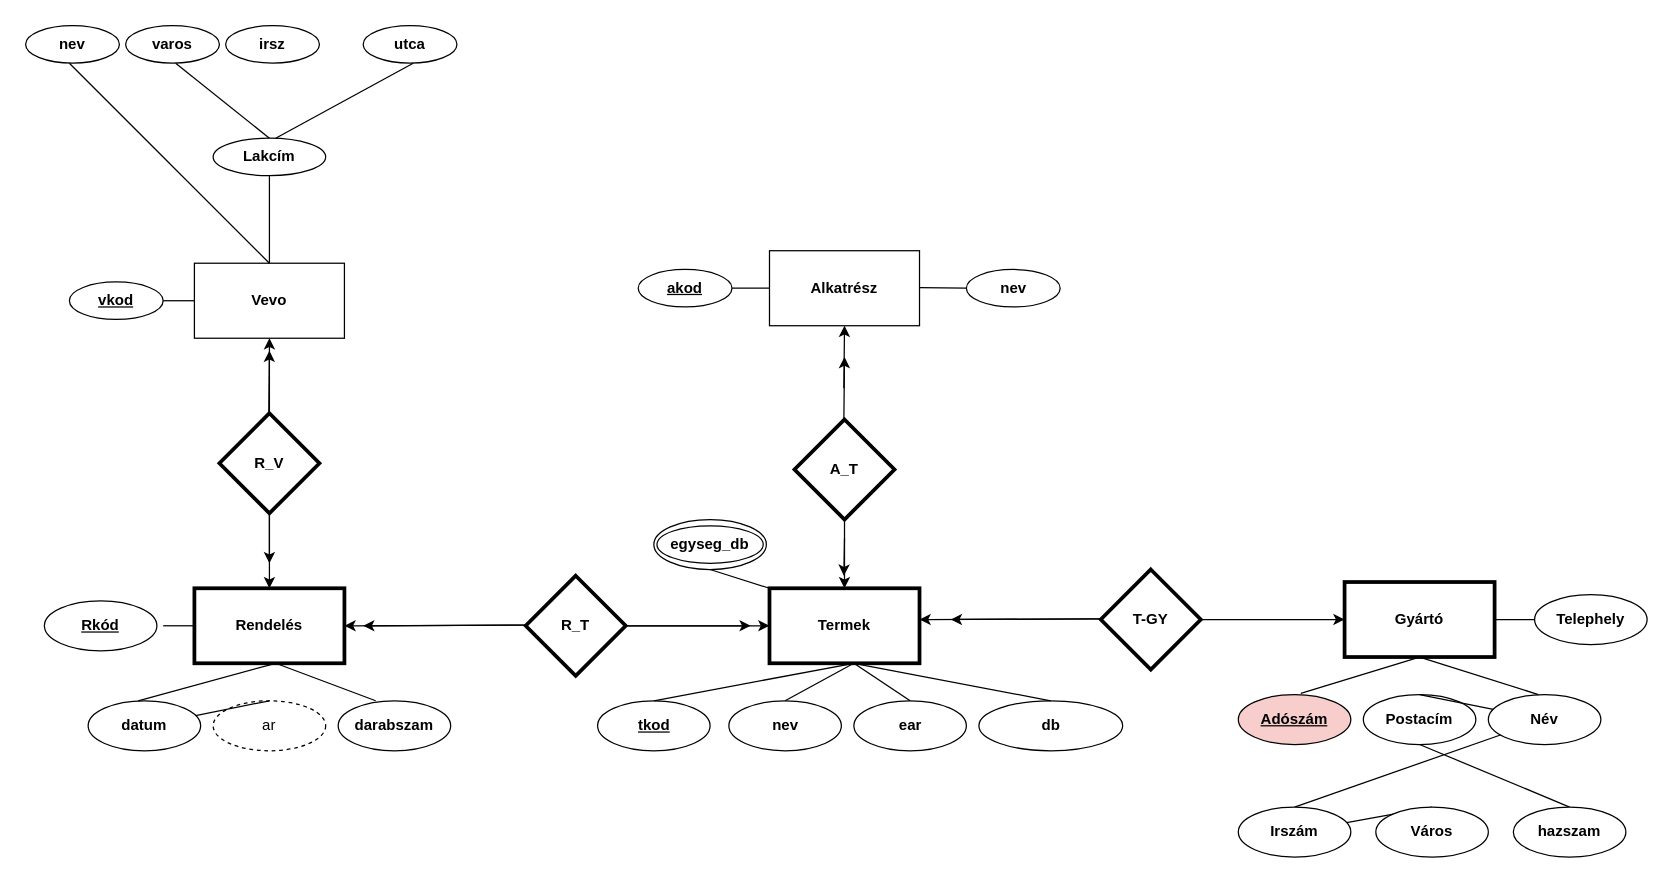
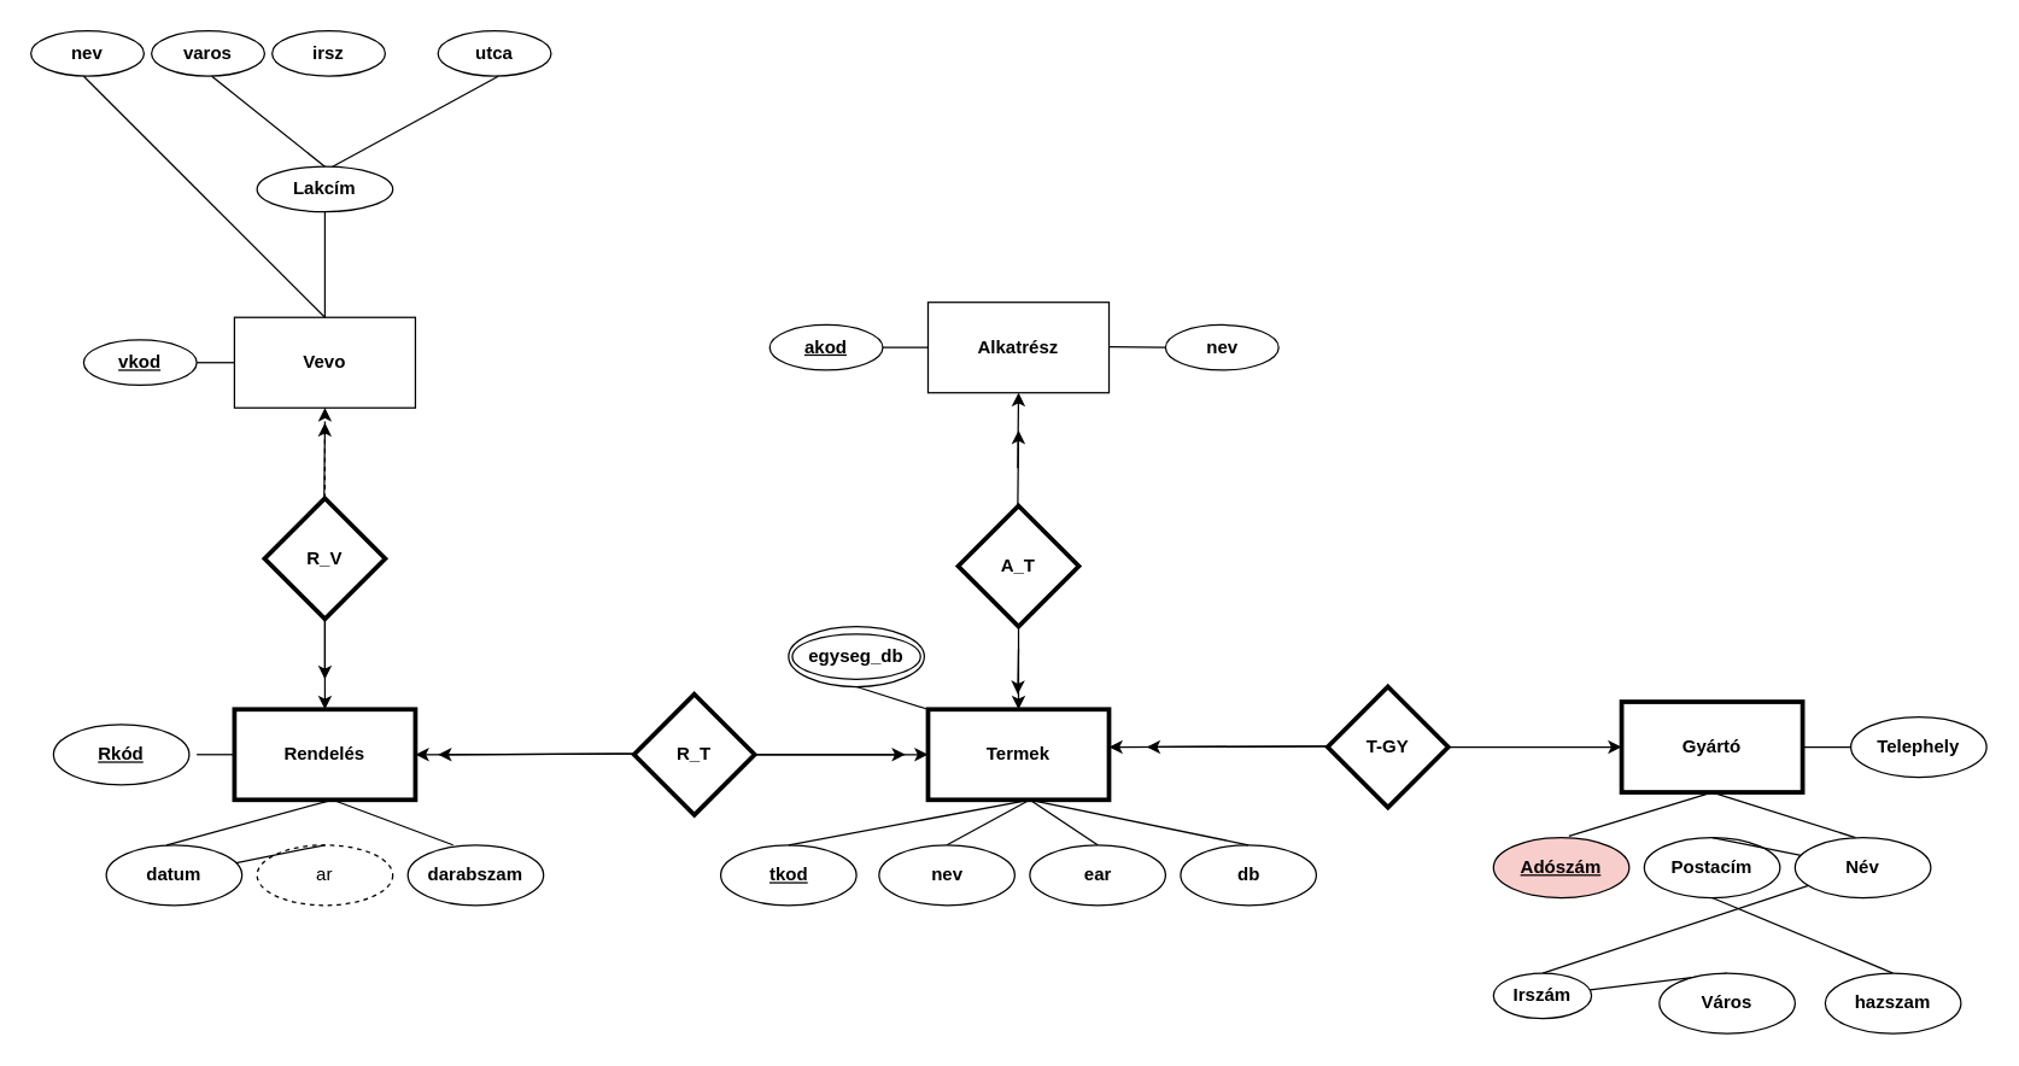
  <mxCell id="0" />
  <mxCell id="1" parent="0" />
  <mxCell id="2" value="&lt;b&gt;Rendelés&lt;/b&gt;" style="rounded=0;whiteSpace=wrap;strokeWidth=3;html=1;" parent="1" vertex="1"><mxGeometry x="155" y="470" width="120" height="60" as="geometry" /></mxCell>
  <mxCell id="3" value="&lt;b&gt;Termek&lt;/b&gt;" style="rounded=0;whiteSpace=wrap;strokeWidth=3;html=1;" parent="1" vertex="1"><mxGeometry x="615" y="470" width="120" height="60" as="geometry" /></mxCell>
  <mxCell id="4" value="&lt;b style=&quot;&quot;&gt;datum&lt;/b&gt;" style="ellipse;whiteSpace=wrap;html=1;" parent="1" vertex="1"><mxGeometry x="70" y="560" width="90" height="40" as="geometry" /></mxCell>
  <mxCell id="5" value="ar" style="ellipse;whiteSpace=wrap;html=1;dashed=1;" parent="1" vertex="1"><mxGeometry x="170" y="560" width="90" height="40" as="geometry" /></mxCell>
  <mxCell id="6" value="&lt;b&gt;darabszam&lt;/b&gt;" style="ellipse;whiteSpace=wrap;html=1;" parent="1" vertex="1"><mxGeometry x="270" y="560" width="90" height="40" as="geometry" /></mxCell>
  <mxCell id="7" value="" style="endArrow=none;html=1;rounded=0;" parent="1" edge="1"><mxGeometry width="50" height="50" relative="1" as="geometry"><mxPoint x="110" y="560" as="sourcePoint" /><mxPoint x="220" y="530" as="targetPoint" /></mxGeometry></mxCell>
  <mxCell id="8" value="" style="endArrow=none;html=1;rounded=0;exitX=0.5;exitY=0;exitDx=0;exitDy=0;" parent="1" edge="1"><mxGeometry width="50" height="50" relative="1" as="geometry"><mxPoint x="300" y="560" as="sourcePoint" /><mxPoint x="220" y="530" as="targetPoint" /></mxGeometry></mxCell>
  <mxCell id="9" value="" style="endArrow=none;html=1;rounded=0;exitX=0.5;exitY=0;exitDx=0;exitDy=0;" parent="1" source="5" target="4" edge="1"><mxGeometry width="50" height="50" relative="1" as="geometry"><mxPoint x="192.5" y="560" as="sourcePoint" /><mxPoint x="237.5" y="520" as="targetPoint" /></mxGeometry></mxCell>
  <mxCell id="10" value="" style="endArrow=classic;html=1;rounded=0;entryX=0;entryY=0.5;entryDx=0;entryDy=0;" parent="1" target="3" edge="1"><mxGeometry width="50" height="50" relative="1" as="geometry"><mxPoint x="500" y="500" as="sourcePoint" /><mxPoint x="550" y="450" as="targetPoint" /></mxGeometry></mxCell>
  <mxCell id="11" value="" style="endArrow=classic;html=1;rounded=0;" parent="1" edge="1"><mxGeometry width="50" height="50" relative="1" as="geometry"><mxPoint x="420" y="499.5" as="sourcePoint" /><mxPoint x="290" y="500" as="targetPoint" /></mxGeometry></mxCell>
  <mxCell id="12" value="" style="endArrow=classic;html=1;rounded=0;entryX=1;entryY=0.5;entryDx=0;entryDy=0;" parent="1" target="2" edge="1"><mxGeometry width="50" height="50" relative="1" as="geometry"><mxPoint x="420" y="499.5" as="sourcePoint" /><mxPoint x="280" y="490" as="targetPoint" /></mxGeometry></mxCell>
  <mxCell id="13" value="&lt;b&gt;R_T&lt;/b&gt;" style="shape=rhombus;whiteSpace=wrap;html=1;strokeWidth=3;" parent="1" vertex="1"><mxGeometry x="420" y="460" width="80" height="80" as="geometry" /></mxCell>
  <mxCell id="14" value="&lt;u&gt;&lt;b&gt;Rkód&lt;/b&gt;&lt;/u&gt;" style="ellipse;whiteSpace=wrap;html=1;" parent="1" vertex="1"><mxGeometry x="35" y="480" width="90" height="40" as="geometry" /></mxCell>
  <mxCell id="15" value="&lt;b&gt;R_V&lt;/b&gt;" style="shape=rhombus;whiteSpace=wrap;html=1;strokeWidth=3;" parent="1" vertex="1"><mxGeometry x="175" y="330" width="80" height="80" as="geometry" /></mxCell>
  <mxCell id="16" value="" style="endArrow=classic;html=1;rounded=0;exitX=0.5;exitY=1;exitDx=0;exitDy=0;entryX=0.5;entryY=0;entryDx=0;entryDy=0;" parent="1" source="15" target="2" edge="1"><mxGeometry width="50" height="50" relative="1" as="geometry"><mxPoint x="214.5" y="375" as="sourcePoint" /><mxPoint x="210" y="460" as="targetPoint" /></mxGeometry></mxCell>
  <mxCell id="17" value="" style="endArrow=classic;html=1;rounded=0;exitX=0.5;exitY=1;exitDx=0;exitDy=0;" parent="1" source="15" edge="1"><mxGeometry width="50" height="50" relative="1" as="geometry"><mxPoint x="215" y="420" as="sourcePoint" /><mxPoint x="215" y="450" as="targetPoint" /></mxGeometry></mxCell>
  <mxCell id="18" value="" style="endArrow=none;html=1;rounded=0;entryX=0;entryY=0.5;entryDx=0;entryDy=0;" parent="1" target="2" edge="1"><mxGeometry width="50" height="50" relative="1" as="geometry"><mxPoint x="130" y="500" as="sourcePoint" /><mxPoint x="180" y="450" as="targetPoint" /></mxGeometry></mxCell>
  <mxCell id="19" value="&lt;b&gt;Vevo&lt;/b&gt;" style="rounded=0;whiteSpace=wrap;html=1;" parent="1" vertex="1"><mxGeometry x="155" y="210" width="120" height="60" as="geometry" /></mxCell>
  <mxCell id="20" value="&lt;u&gt;&lt;b&gt;vkod&lt;/b&gt;&lt;/u&gt;" style="ellipse;whiteSpace=wrap;html=1;" parent="1" vertex="1"><mxGeometry x="55" y="225" width="75" height="30" as="geometry" /></mxCell>
  <mxCell id="21" value="" style="endArrow=none;html=1;rounded=0;entryX=0;entryY=0.5;entryDx=0;entryDy=0;" parent="1" target="19" edge="1"><mxGeometry width="50" height="50" relative="1" as="geometry"><mxPoint x="130" y="240" as="sourcePoint" /><mxPoint x="180" y="190" as="targetPoint" /></mxGeometry></mxCell>
- <mxCell id="22" value="" style="endArrow=classic;html=1;rounded=0;entryX=0.5;entryY=1;entryDx=0;entryDy=0;exitX=0.5;exitY=0;exitDx=0;exitDy=0;" parent="1" source="15" target="19" edge="1"><mxGeometry width="50" height="50" relative="1" as="geometry"><mxPoint x="210" y="330" as="sourcePoint" /><mxPoint x="260" as="targetPoint" y="280" /></mxGeometry></mxCell>
+ <mxCell id="22" value="" style="endArrow=classic;html=1;rounded=0;entryX=0.5;entryY=1;entryDx=0;entryDy=0;exitX=0.5;exitY=0;exitDx=0;exitDy=0;dashed=1;" parent="1" source="15" target="19" edge="1"><mxGeometry width="50" height="50" relative="1" as="geometry"><mxPoint x="210" y="330" as="sourcePoint" /><mxPoint x="260" as="targetPoint" y="280" /></mxGeometry></mxCell>
  <mxCell id="23" value="" style="endArrow=classic;html=1;rounded=0;exitX=0.5;exitY=0;exitDx=0;exitDy=0;" parent="1" edge="1"><mxGeometry width="50" height="50" relative="1" as="geometry"><mxPoint x="214.5" y="330" as="sourcePoint" /><mxPoint x="215" as="targetPoint" y="280" /></mxGeometry></mxCell>
  <mxCell id="24" value="&lt;b style=&quot;&quot;&gt;varos&lt;/b&gt;" style="ellipse;whiteSpace=wrap;html=1;" parent="1" vertex="1"><mxGeometry x="100" y="20" width="75" height="30" as="geometry" /></mxCell>
  <mxCell id="25" value="&lt;b style=&quot;&quot;&gt;Lakcím&lt;/b&gt;" style="ellipse;whiteSpace=wrap;html=1;" parent="1" vertex="1"><mxGeometry x="170" y="110" width="90" height="30" as="geometry" /></mxCell>
  <mxCell id="26" value="&lt;b style=&quot;&quot;&gt;utca&lt;/b&gt;" style="ellipse;whiteSpace=wrap;html=1;" parent="1" vertex="1"><mxGeometry x="290" y="20" width="75" height="30" as="geometry" /></mxCell>
  <mxCell id="27" value="&lt;b style=&quot;&quot;&gt;irsz&lt;/b&gt;" style="ellipse;whiteSpace=wrap;html=1;" parent="1" vertex="1"><mxGeometry x="180" y="20" width="75" height="30" as="geometry" /></mxCell>
  <mxCell id="28" value="&lt;b&gt;nev&lt;/b&gt;" style="ellipse;whiteSpace=wrap;html=1;" parent="1" vertex="1"><mxGeometry x="20" y="20" width="75" height="30" as="geometry" /></mxCell>
  <mxCell id="29" value="" style="endArrow=none;html=1;rounded=0;entryX=0.5;entryY=1;entryDx=0;entryDy=0;exitX=0.5;exitY=0;exitDx=0;exitDy=0;" parent="1" source="25" edge="1"><mxGeometry width="50" height="50" relative="1" as="geometry"><mxPoint x="152.5" y="110" as="sourcePoint" /><mxPoint x="140" y="50" as="targetPoint" /></mxGeometry></mxCell>
  <mxCell id="30" value="" style="endArrow=none;html=1;rounded=0;" parent="1" edge="1"><mxGeometry width="50" height="50" relative="1" as="geometry"><mxPoint x="220" y="110" as="sourcePoint" /><mxPoint x="330" y="50" as="targetPoint" /></mxGeometry></mxCell>
  <mxCell id="31" value="" style="endArrow=none;html=1;rounded=0;entryX=0.5;entryY=1;entryDx=0;entryDy=0;exitX=0.5;exitY=0;exitDx=0;exitDy=0;" parent="1" source="19" target="25" edge="1"><mxGeometry width="50" height="50" relative="1" as="geometry"><mxPoint x="210" y="210" as="sourcePoint" /><mxPoint x="260" y="160" as="targetPoint" /></mxGeometry></mxCell>
  <mxCell id="32" value="" style="endArrow=none;html=1;rounded=0;entryX=0.5;entryY=1;entryDx=0;entryDy=0;exitX=0.5;exitY=0;exitDx=0;exitDy=0;" parent="1" source="19" edge="1"><mxGeometry width="50" height="50" relative="1" as="geometry"><mxPoint x="210" y="200" as="sourcePoint" /><mxPoint x="55" y="50" as="targetPoint" /></mxGeometry></mxCell>
  <mxCell id="33" value="" style="endArrow=classic;html=1;rounded=0;" parent="1" edge="1"><mxGeometry width="50" height="50" relative="1" as="geometry"><mxPoint x="500" y="500" as="sourcePoint" /><mxPoint x="600" y="500" as="targetPoint" /></mxGeometry></mxCell>
  <mxCell id="34" value="&lt;b style=&quot;&quot;&gt;&lt;u&gt;tkod&lt;/u&gt;&lt;/b&gt;" style="ellipse;whiteSpace=wrap;html=1;" parent="1" vertex="1"><mxGeometry x="477.5" y="560" width="90" height="40" as="geometry" /></mxCell>
  <mxCell id="35" value="&lt;b&gt;nev&lt;/b&gt;" style="ellipse;whiteSpace=wrap;html=1;" parent="1" vertex="1"><mxGeometry x="582.5" y="560" width="90" height="40" as="geometry" /></mxCell>
  <mxCell id="36" value="&lt;b&gt;ear&lt;/b&gt;" style="ellipse;whiteSpace=wrap;html=1;" parent="1" vertex="1"><mxGeometry x="682.5" y="560" width="90" height="40" as="geometry" /></mxCell>
- <mxCell id="37" value="&lt;b&gt;db&lt;/b&gt;" style="ellipse;whiteSpace=wrap;html=1;" parent="1" vertex="1"><mxGeometry x="782.5" y="560" width="115" height="40" as="geometry" /></mxCell>
+ <mxCell id="37" value="&lt;b&gt;db&lt;/b&gt;" style="ellipse;whiteSpace=wrap;html=1;" parent="1" vertex="1"><mxGeometry x="782.5" y="560" width="90" height="40" as="geometry" /></mxCell>
  <mxCell id="38" value="" style="endArrow=none;html=1;rounded=0;exitX=0.5;exitY=0;exitDx=0;exitDy=0;" parent="1" source="37" edge="1"><mxGeometry width="50" height="50" relative="1" as="geometry"><mxPoint x="762.5" y="560" as="sourcePoint" /><mxPoint x="682.5" y="530" as="targetPoint" /></mxGeometry></mxCell>
  <mxCell id="39" value="" style="endArrow=none;html=1;rounded=0;exitX=0.5;exitY=0;exitDx=0;exitDy=0;" parent="1" source="34" edge="1"><mxGeometry width="50" height="50" relative="1" as="geometry"><mxPoint x="762.5" y="560" as="sourcePoint" /><mxPoint x="682.5" y="530" as="targetPoint" /></mxGeometry></mxCell>
  <mxCell id="40" value="" style="endArrow=none;html=1;rounded=0;exitX=0.5;exitY=0;exitDx=0;exitDy=0;" parent="1" source="35" edge="1"><mxGeometry width="50" height="50" relative="1" as="geometry"><mxPoint x="762.5" y="560" as="sourcePoint" /><mxPoint x="682.5" y="530" as="targetPoint" /></mxGeometry></mxCell>
  <mxCell id="41" value="" style="endArrow=none;html=1;rounded=0;exitX=0.5;exitY=0;exitDx=0;exitDy=0;" parent="1" source="36" edge="1"><mxGeometry width="50" height="50" relative="1" as="geometry"><mxPoint x="762.5" y="560" as="sourcePoint" /><mxPoint x="682.5" y="530" as="targetPoint" /></mxGeometry></mxCell>
  <mxCell id="42" value="&lt;b style=&quot;&quot;&gt;&lt;u&gt;tkod&lt;/u&gt;&lt;/b&gt;" style="ellipse;whiteSpace=wrap;html=1;" parent="1" vertex="1"><mxGeometry x="522.5" y="415" width="90" height="40" as="geometry" /></mxCell>
  <mxCell id="43" value="&lt;b&gt;egyseg_db&lt;/b&gt;" style="ellipse;whiteSpace=wrap;html=1;" parent="1" vertex="1"><mxGeometry x="525" y="420" width="85" height="30" as="geometry" /></mxCell>
  <mxCell id="44" value="" style="endArrow=none;html=1;rounded=0;exitX=0.5;exitY=1;exitDx=0;exitDy=0;entryX=0;entryY=0;entryDx=0;entryDy=0;" parent="1" source="42" target="3" edge="1"><mxGeometry width="50" height="50" relative="1" as="geometry"><mxPoint x="600.25" y="450" as="sourcePoint" /><mxPoint x="654.75" y="420" as="targetPoint" /></mxGeometry></mxCell>
  <mxCell id="45" value="&lt;b&gt;A_T&lt;/b&gt;" style="shape=rhombus;whiteSpace=wrap;html=1;strokeWidth=3;" parent="1" vertex="1"><mxGeometry x="635" y="335" width="80" height="80" as="geometry" /></mxCell>
  <mxCell id="46" value="" style="endArrow=classic;html=1;rounded=0;exitX=0.5;exitY=1;exitDx=0;exitDy=0;" parent="1" source="45" edge="1"><mxGeometry width="50" height="50" relative="1" as="geometry"><mxPoint x="675" y="440" as="sourcePoint" /><mxPoint x="675" y="470" as="targetPoint" /></mxGeometry></mxCell>
  <mxCell id="47" value="" style="endArrow=classic;html=1;rounded=0;exitX=0.5;exitY=0;exitDx=0;exitDy=0;" parent="1" edge="1"><mxGeometry width="50" height="50" relative="1" as="geometry"><mxPoint x="674.5" y="335" as="sourcePoint" /><mxPoint x="675" y="285" as="targetPoint" /></mxGeometry></mxCell>
  <mxCell id="48" value="" style="endArrow=classic;html=1;rounded=0;exitX=0.5;exitY=0;exitDx=0;exitDy=0;" parent="1" edge="1"><mxGeometry width="50" height="50" relative="1" as="geometry"><mxPoint x="674.5" y="310" as="sourcePoint" /><mxPoint x="675" y="260" as="targetPoint" /></mxGeometry></mxCell>
  <mxCell id="49" value="" style="endArrow=classic;html=1;rounded=0;" parent="1" edge="1"><mxGeometry width="50" height="50" relative="1" as="geometry"><mxPoint x="675" y="430" as="sourcePoint" /><mxPoint x="674.5" y="460" as="targetPoint" /></mxGeometry></mxCell>
  <mxCell id="50" value="&lt;b&gt;Alkatrész&lt;/b&gt;" style="rounded=0;whiteSpace=wrap;html=1;" parent="1" vertex="1"><mxGeometry x="615" y="200" width="120" height="60" as="geometry" /></mxCell>
  <mxCell id="51" value="&lt;b style=&quot;&quot;&gt;nev&lt;/b&gt;" style="ellipse;whiteSpace=wrap;html=1;" parent="1" vertex="1"><mxGeometry x="772.5" y="215" width="75" height="30" as="geometry" /></mxCell>
  <mxCell id="52" value="&lt;u&gt;&lt;b&gt;akod&lt;/b&gt;&lt;/u&gt;" style="ellipse;whiteSpace=wrap;html=1;" parent="1" vertex="1"><mxGeometry x="510" y="215" width="75" height="30" as="geometry" /></mxCell>
  <mxCell id="53" value="" style="endArrow=none;html=1;rounded=0;entryX=0;entryY=0.5;entryDx=0;entryDy=0;" parent="1" target="50" edge="1"><mxGeometry width="50" height="50" relative="1" as="geometry"><mxPoint x="585" y="230" as="sourcePoint" /><mxPoint x="635" y="180" as="targetPoint" /></mxGeometry></mxCell>
  <mxCell id="54" value="" style="endArrow=none;html=1;rounded=0;entryX=0;entryY=0.5;entryDx=0;entryDy=0;" parent="1" target="51" edge="1"><mxGeometry width="50" height="50" relative="1" as="geometry"><mxPoint x="735" y="229.5" as="sourcePoint" /><mxPoint x="760" y="230" as="targetPoint" /></mxGeometry></mxCell>
  <mxCell id="55" value="&lt;b&gt;Gyártó&lt;/b&gt;" style="rounded=0;whiteSpace=wrap;strokeWidth=3;html=1;" vertex="1" parent="1"><mxGeometry x="1075" y="465" width="120" height="60" as="geometry" /></mxCell>
  <mxCell id="56" value="&lt;b&gt;Név&lt;/b&gt;" style="ellipse;whiteSpace=wrap;html=1;" vertex="1" parent="1"><mxGeometry x="1190" y="555" width="90" height="40" as="geometry" /></mxCell>
  <mxCell id="57" value="&lt;b&gt;Postacím&lt;/b&gt;" style="ellipse;whiteSpace=wrap;html=1;" vertex="1" parent="1"><mxGeometry x="1090" y="555" width="90" height="40" as="geometry" /></mxCell>
  <mxCell id="58" value="&lt;b&gt;&lt;u&gt;Adószám&lt;/u&gt;&lt;/b&gt;" style="ellipse;whiteSpace=wrap;html=1;fillColor=#f8cecc;" vertex="1" parent="1"><mxGeometry x="990" y="555" width="90" height="40" as="geometry" /></mxCell>
  <mxCell id="59" value="" style="endArrow=none;html=1;rounded=0;exitX=0.5;exitY=0;exitDx=0;exitDy=0;" edge="1" parent="1" source="68" target="67"><mxGeometry width="50" height="50" relative="1" as="geometry"><mxPoint x="1140" y="635" as="sourcePoint" /><mxPoint x="1130" y="595" as="targetPoint" /></mxGeometry></mxCell>
  <mxCell id="60" value="" style="endArrow=none;html=1;rounded=0;exitX=0.5;exitY=0;exitDx=0;exitDy=0;" edge="1" parent="1" source="67" target="56"><mxGeometry width="50" height="50" relative="1" as="geometry"><mxPoint x="1080" y="645" as="sourcePoint" /><mxPoint x="1120" y="595" as="targetPoint" /></mxGeometry></mxCell>
  <mxCell id="61" value="" style="endArrow=none;html=1;rounded=0;entryX=0.5;entryY=1;entryDx=0;entryDy=0;" edge="1" parent="1" target="55"><mxGeometry width="50" height="50" relative="1" as="geometry"><mxPoint x="1230" y="555" as="sourcePoint" /><mxPoint x="1130" y="525" as="targetPoint" /></mxGeometry></mxCell>
  <mxCell id="62" value="" style="endArrow=none;html=1;rounded=0;exitX=0.5;exitY=0;exitDx=0;exitDy=0;" edge="1" parent="1" source="57" target="56"><mxGeometry width="50" height="50" relative="1" as="geometry"><mxPoint x="1210" y="555" as="sourcePoint" /><mxPoint x="1110" y="525" as="targetPoint" /></mxGeometry></mxCell>
  <mxCell id="63" value="" style="endArrow=none;html=1;rounded=0;entryX=0.5;entryY=1;entryDx=0;entryDy=0;" edge="1" parent="1" target="55"><mxGeometry width="50" height="50" relative="1" as="geometry"><mxPoint x="1040" y="554" as="sourcePoint" /><mxPoint x="1110" y="554" as="targetPoint" /></mxGeometry></mxCell>
  <mxCell id="64" value="" style="endArrow=none;html=1;rounded=0;entryX=0.5;entryY=1;entryDx=0;entryDy=0;" edge="1" parent="1"><mxGeometry width="50" height="50" relative="1" as="geometry"><mxPoint x="1230" y="495" as="sourcePoint" /><mxPoint x="1195" y="495" as="targetPoint" /></mxGeometry></mxCell>
  <mxCell id="65" value="&lt;b&gt;Telephely&lt;/b&gt;" style="ellipse;whiteSpace=wrap;html=1;" vertex="1" parent="1"><mxGeometry x="1227" y="475" width="90" height="40" as="geometry" /></mxCell>
  <mxCell id="66" value="" style="endArrow=none;html=1;rounded=0;entryX=0.5;entryY=1;entryDx=0;entryDy=0;exitX=0.5;exitY=0;exitDx=0;exitDy=0;" edge="1" parent="1" source="69" target="57"><mxGeometry width="50" height="50" relative="1" as="geometry"><mxPoint x="1220" y="635" as="sourcePoint" /><mxPoint x="1160" y="605" as="targetPoint" /></mxGeometry></mxCell>
- <mxCell id="67" value="&lt;b&gt;Irszám&lt;/b&gt;" style="ellipse;whiteSpace=wrap;html=1;" vertex="1" parent="1"><mxGeometry x="990" y="645" width="90" height="40" as="geometry" /></mxCell>
+ <mxCell id="67" value="&lt;b&gt;Irszám&lt;/b&gt;" style="ellipse;whiteSpace=wrap;html=1;" vertex="1" parent="1"><mxGeometry x="990" y="645" width="65" height="30" as="geometry" /></mxCell>
  <mxCell id="68" value="&lt;b&gt;Város&lt;/b&gt;" style="ellipse;whiteSpace=wrap;html=1;" vertex="1" parent="1"><mxGeometry x="1100" y="645" width="90" height="40" as="geometry" /></mxCell>
  <mxCell id="69" value="&lt;b&gt;hazszam&lt;/b&gt;" style="ellipse;whiteSpace=wrap;html=1;" vertex="1" parent="1"><mxGeometry x="1210" y="645" width="90" height="40" as="geometry" /></mxCell>
  <mxCell id="70" value="" style="endArrow=classic;html=1;rounded=0;entryX=0;entryY=0.5;entryDx=0;entryDy=0;" edge="1" parent="1" target="55"><mxGeometry width="50" height="50" relative="1" as="geometry"><mxPoint x="960" y="495" as="sourcePoint" /><mxPoint x="1010" y="445" as="targetPoint" /></mxGeometry></mxCell>
  <mxCell id="71" value="" style="endArrow=classic;html=1;rounded=0;entryX=1;entryY=0.5;entryDx=0;entryDy=0;" edge="1" parent="1"><mxGeometry width="50" height="50" relative="1" as="geometry"><mxPoint x="880" y="494.5" as="sourcePoint" /><mxPoint x="735" y="495" as="targetPoint" /></mxGeometry></mxCell>
  <mxCell id="72" value="&lt;b&gt;T-GY&lt;/b&gt;" style="shape=rhombus;whiteSpace=wrap;html=1;strokeWidth=3;" vertex="1" parent="1"><mxGeometry x="880" y="455" width="80" height="80" as="geometry" /></mxCell>
  <mxCell id="73" value="" style="endArrow=classic;html=1;rounded=0;" edge="1" parent="1"><mxGeometry width="50" height="50" relative="1" as="geometry"><mxPoint x="880" y="494.5" as="sourcePoint" /><mxPoint x="760" y="495" as="targetPoint" /></mxGeometry></mxCell>
